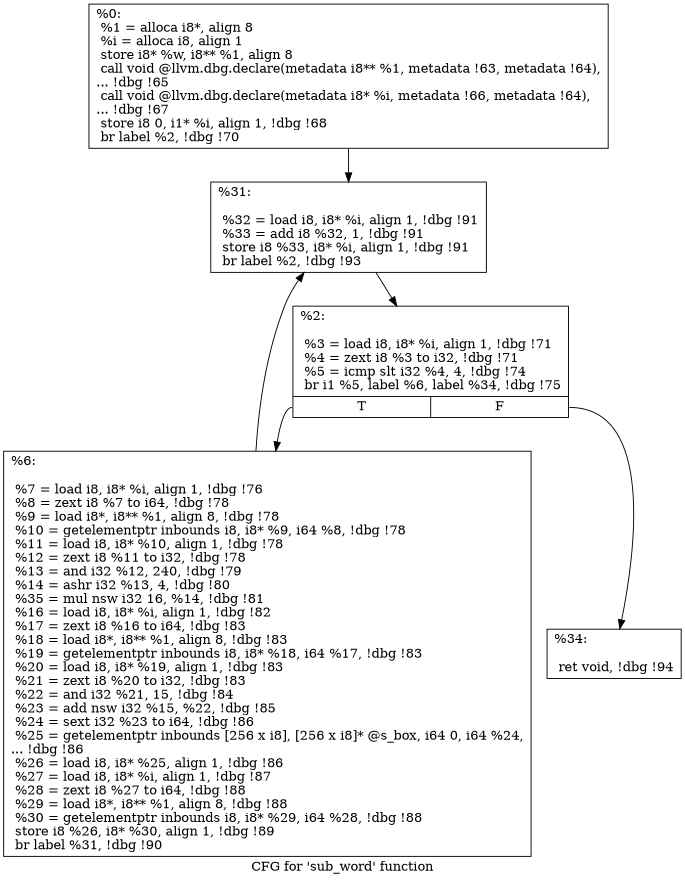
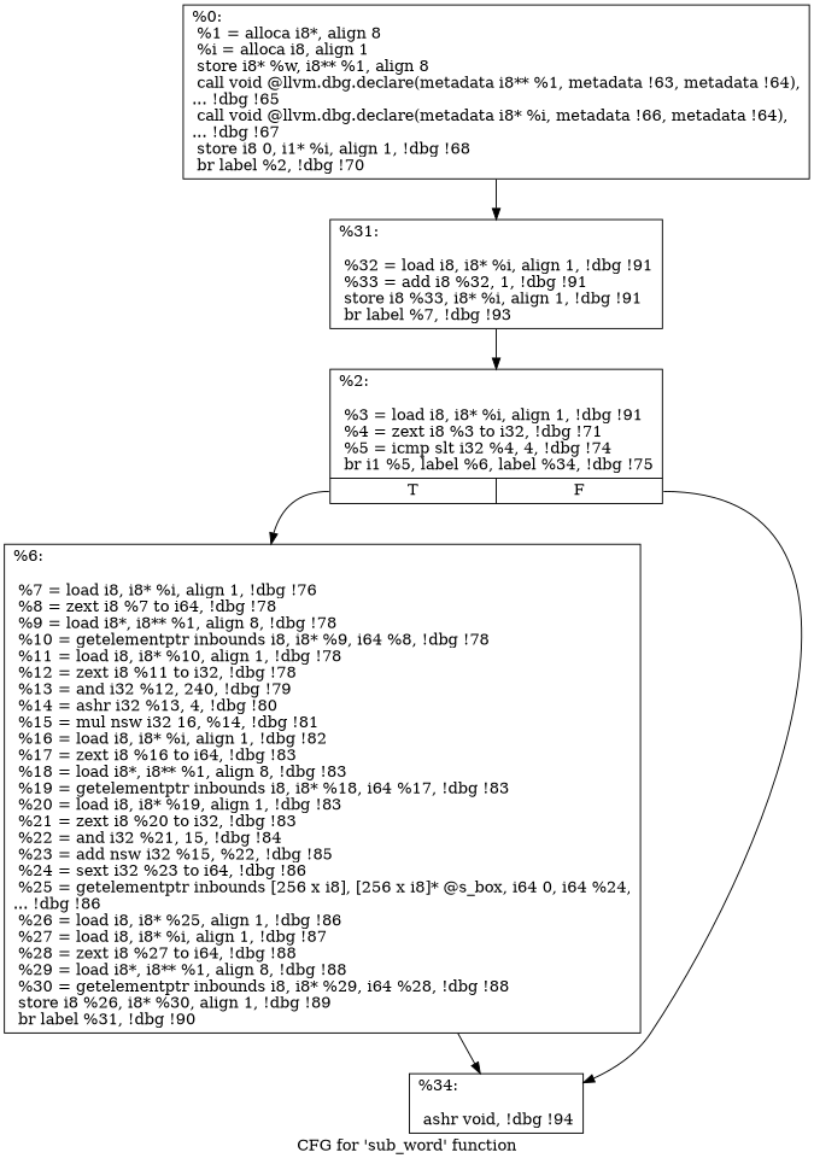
  digraph {
    label="CFG for 'sub_word' function"
    node [shape=record]
    n1 [label="{%0:\l  %1 = alloca i8*, align 8\l  %i = alloca i8, align 1\l  store i8* %w, i8** %1, align 8\l  call void @llvm.dbg.declare(metadata i8** %1, metadata !63, metadata !64),\l... !dbg !65\l  call void @llvm.dbg.declare(metadata i8* %i, metadata !66, metadata !64),\l... !dbg !67\l  store i8 0, i1* %i, align 1, !dbg !68\l  br label %2, !dbg !70\l}"]
-   n2 [label="{%31:\l\l  %32 = load i8, i8* %i, align 1, !dbg !91\l  %33 = add i8 %32, 1, !dbg !91\l  store i8 %33, i8* %i, align 1, !dbg !91\l  br label %2, !dbg !93\l}"]
-   n3 [label="{%2:\l\l  %3 = load i8, i8* %i, align 1, !dbg !71\l  %4 = zext i8 %3 to i32, !dbg !71\l  %5 = icmp slt i32 %4, 4, !dbg !74\l  br i1 %5, label %6, label %34, !dbg !75\l|{<s0>T|<s1>F}}"]
-   n4 [label="{%6:\l\l  %7 = load i8, i8* %i, align 1, !dbg !76\l  %8 = zext i8 %7 to i64, !dbg !78\l  %9 = load i8*, i8** %1, align 8, !dbg !78\l  %10 = getelementptr inbounds i8, i8* %9, i64 %8, !dbg !78\l  %11 = load i8, i8* %10, align 1, !dbg !78\l  %12 = zext i8 %11 to i32, !dbg !78\l  %13 = and i32 %12, 240, !dbg !79\l  %14 = ashr i32 %13, 4, !dbg !80\l  %35 = mul nsw i32 16, %14, !dbg !81\l  %16 = load i8, i8* %i, align 1, !dbg !82\l  %17 = zext i8 %16 to i64, !dbg !83\l  %18 = load i8*, i8** %1, align 8, !dbg !83\l  %19 = getelementptr inbounds i8, i8* %18, i64 %17, !dbg !83\l  %20 = load i8, i8* %19, align 1, !dbg !83\l  %21 = zext i8 %20 to i32, !dbg !83\l  %22 = and i32 %21, 15, !dbg !84\l  %23 = add nsw i32 %15, %22, !dbg !85\l  %24 = sext i32 %23 to i64, !dbg !86\l  %25 = getelementptr inbounds [256 x i8], [256 x i8]* @s_box, i64 0, i64 %24,\l... !dbg !86\l  %26 = load i8, i8* %25, align 1, !dbg !86\l  %27 = load i8, i8* %i, align 1, !dbg !87\l  %28 = zext i8 %27 to i64, !dbg !88\l  %29 = load i8*, i8** %1, align 8, !dbg !88\l  %30 = getelementptr inbounds i8, i8* %29, i64 %28, !dbg !88\l  store i8 %26, i8* %30, align 1, !dbg !89\l  br label %31, !dbg !90\l}"]
-   n5 [label="{%34:\l\l  ret void, !dbg !94\l}"]
+   n2 [label="{%31:\l\l  %32 = load i8, i8* %i, align 1, !dbg !91\l  %33 = add i8 %32, 1, !dbg !91\l  store i8 %33, i8* %i, align 1, !dbg !91\l  br label %7, !dbg !93\l}"]
+   n3 [label="{%2:\l\l  %3 = load i8, i8* %i, align 1, !dbg !91\l  %4 = zext i8 %3 to i32, !dbg !71\l  %5 = icmp slt i32 %4, 4, !dbg !74\l  br i1 %5, label %6, label %34, !dbg !75\l|{<s0>T|<s1>F}}"]
+   n4 [label="{%6:\l\l  %7 = load i8, i8* %i, align 1, !dbg !76\l  %8 = zext i8 %7 to i64, !dbg !78\l  %9 = load i8*, i8** %1, align 8, !dbg !78\l  %10 = getelementptr inbounds i8, i8* %9, i64 %8, !dbg !78\l  %11 = load i8, i8* %10, align 1, !dbg !78\l  %12 = zext i8 %11 to i32, !dbg !78\l  %13 = and i32 %12, 240, !dbg !79\l  %14 = ashr i32 %13, 4, !dbg !80\l  %15 = mul nsw i32 16, %14, !dbg !81\l  %16 = load i8, i8* %i, align 1, !dbg !82\l  %17 = zext i8 %16 to i64, !dbg !83\l  %18 = load i8*, i8** %1, align 8, !dbg !83\l  %19 = getelementptr inbounds i8, i8* %18, i64 %17, !dbg !83\l  %20 = load i8, i8* %19, align 1, !dbg !83\l  %21 = zext i8 %20 to i32, !dbg !83\l  %22 = and i32 %21, 15, !dbg !84\l  %23 = add nsw i32 %15, %22, !dbg !85\l  %24 = sext i32 %23 to i64, !dbg !86\l  %25 = getelementptr inbounds [256 x i8], [256 x i8]* @s_box, i64 0, i64 %24,\l... !dbg !86\l  %26 = load i8, i8* %25, align 1, !dbg !86\l  %27 = load i8, i8* %i, align 1, !dbg !87\l  %28 = zext i8 %27 to i64, !dbg !88\l  %29 = load i8*, i8** %1, align 8, !dbg !88\l  %30 = getelementptr inbounds i8, i8* %29, i64 %28, !dbg !88\l  store i8 %26, i8* %30, align 1, !dbg !89\l  br label %31, !dbg !90\l}"]
+   n5 [label="{%34:\l\l  ashr void, !dbg !94\l}"]
    n1 -> n2
    n2 -> n3
    n3 -> n4 [tailport=s0]
    n3 -> n5 [tailport=s1]
-   n4 -> n2
+   n4 -> n5
  }
